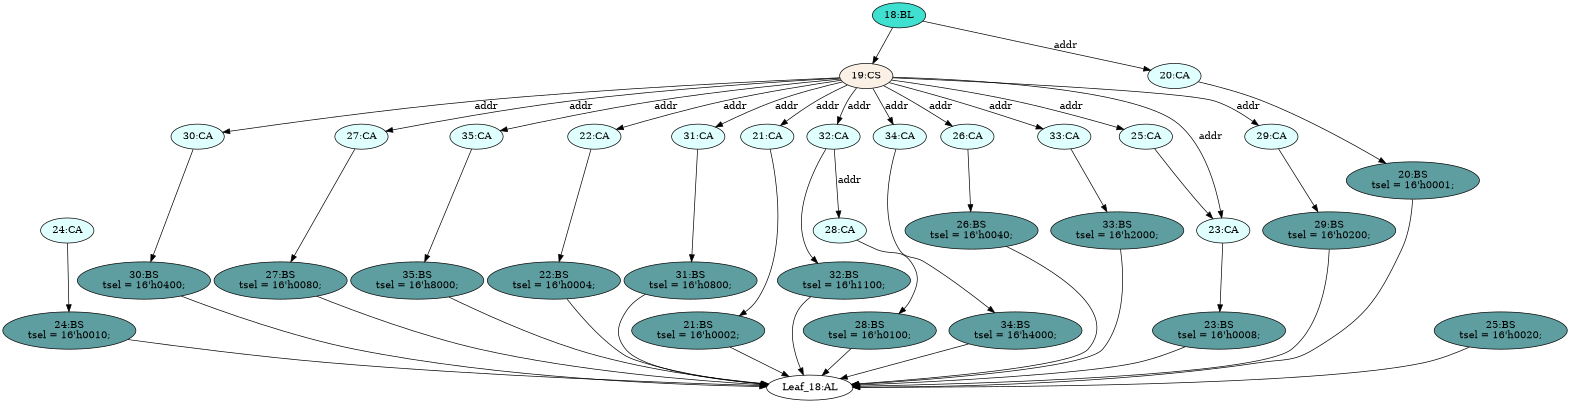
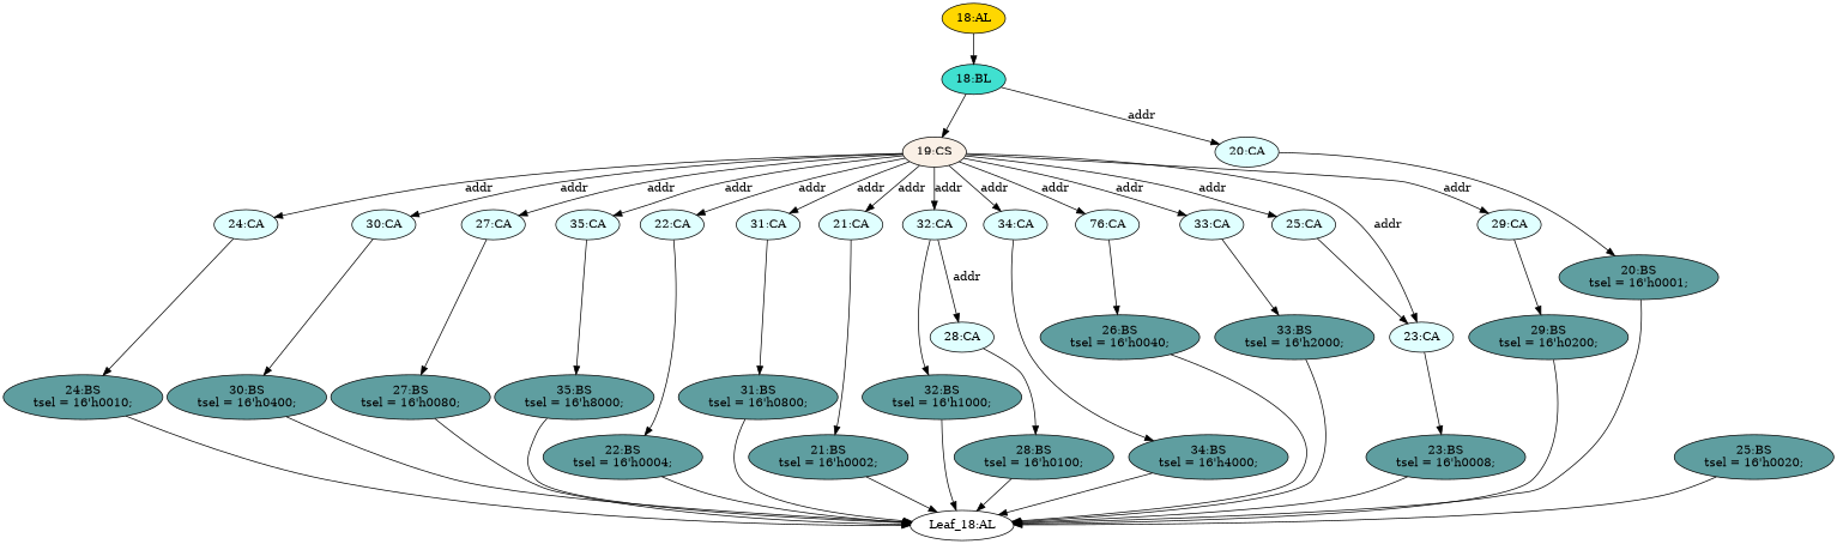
  strict digraph {
    node [fillcolor=lightcyan statements="[]" style=filled typ=Case]
    edge [cond="[]" lineno=None]
    n1 [ast="<pyverilog.vparser.ast.Case object at 0x7f03b04c3b90>" label="24:CA"]
    n2 [ast="<pyverilog.vparser.ast.BlockingSubstitution object at 0x7f03b04c3c90>" fillcolor=cadetblue label="24:BS\ntsel = 16'h0010;" statements="[<pyverilog.vparser.ast.BlockingSubstitution object at 0x7f03b04c3c90>]" typ=BlockingSubstitution]
    n3 [def_var="['tsel']" label="Leaf_18:AL" fillcolor="" statements="" style="" typ=""]
    n4 [ast="<pyverilog.vparser.ast.Case object at 0x7f03b04c3e10>" label="30:CA"]
    n5 [ast="<pyverilog.vparser.ast.BlockingSubstitution object at 0x7f03b04c3e90>" fillcolor=cadetblue label="30:BS\ntsel = 16'h0400;" statements="[<pyverilog.vparser.ast.BlockingSubstitution object at 0x7f03b04c3e90>]" typ=BlockingSubstitution]
    n6 [ast="<pyverilog.vparser.ast.BlockingSubstitution object at 0x7f03b04c3fd0>" fillcolor=cadetblue label="34:BS\ntsel = 16'h4000;" statements="[<pyverilog.vparser.ast.BlockingSubstitution object at 0x7f03b04c3fd0>]" typ=BlockingSubstitution]
-   n7 [ast="<pyverilog.vparser.ast.BlockingSubstitution object at 0x7f03b04d5190>" fillcolor=cadetblue label="32:BS\ntsel = 16'h1100;" statements="[<pyverilog.vparser.ast.BlockingSubstitution object at 0x7f03b04d5190>]" typ=BlockingSubstitution]
+   n7 [ast="<pyverilog.vparser.ast.BlockingSubstitution object at 0x7f03b04d5190>" fillcolor=cadetblue label="32:BS\ntsel = 16'h1000;" statements="[<pyverilog.vparser.ast.BlockingSubstitution object at 0x7f03b04d5190>]" typ=BlockingSubstitution]
    n8 [ast="<pyverilog.vparser.ast.Block object at 0x7f03b04d52d0>" fillcolor=turquoise label="18:BL" typ=Block]
    n9 [ast="<pyverilog.vparser.ast.CaseStatement object at 0x7f03b04d5310>" fillcolor=linen label="19:CS" typ=CaseStatement]
    n10 [ast="<pyverilog.vparser.ast.Case object at 0x7f03b04d53d0>" label="20:CA"]
    n11 [ast="<pyverilog.vparser.ast.Case object at 0x7f03b04d5ed0>" label="27:CA"]
    n12 [ast="<pyverilog.vparser.ast.Case object at 0x7f03b04a3a90>" label="35:CA"]
    n13 [ast="<pyverilog.vparser.ast.Case object at 0x7f03b04d5750>" label="22:CA"]
    n14 [ast="<pyverilog.vparser.ast.Case object at 0x7f03b04a3510>" label="31:CA"]
    n15 [ast="<pyverilog.vparser.ast.Case object at 0x7f03b04d5590>" label="21:CA"]
    n16 [ast="<pyverilog.vparser.ast.Case object at 0x7f03b04a3710>" label="32:CA"]
    n17 [ast="<pyverilog.vparser.ast.Case object at 0x7f03b04a39d0>" label="34:CA"]
-   n18 [ast="<pyverilog.vparser.ast.Case object at 0x7f03b04d5cd0>" label="26:CA"]
+   n18 [ast="<pyverilog.vparser.ast.Case object at 0x7f03b04d5cd0>" label="76:CA"]
    n19 [ast="<pyverilog.vparser.ast.Case object at 0x7f03b04a37d0>" label="33:CA"]
    n20 [ast="<pyverilog.vparser.ast.Case object at 0x7f03b04d5ad0>" label="25:CA"]
    n21 [ast="<pyverilog.vparser.ast.Case object at 0x7f03b04d5910>" label="23:CA"]
    n22 [ast="<pyverilog.vparser.ast.Case object at 0x7f03b04a3310>" label="29:CA"]
    n23 [ast="<pyverilog.vparser.ast.BlockingSubstitution object at 0x7f03b04d5f50>" fillcolor=cadetblue label="27:BS\ntsel = 16'h0080;" statements="[<pyverilog.vparser.ast.BlockingSubstitution object at 0x7f03b04d5f50>]" typ=BlockingSubstitution]
    n24 [ast="<pyverilog.vparser.ast.BlockingSubstitution object at 0x7f03b04a3b10>" fillcolor=cadetblue label="35:BS\ntsel = 16'h8000;" statements="[<pyverilog.vparser.ast.BlockingSubstitution object at 0x7f03b04a3b10>]" typ=BlockingSubstitution]
    n25 [ast="<pyverilog.vparser.ast.BlockingSubstitution object at 0x7f03b04d57d0>" fillcolor=cadetblue label="22:BS\ntsel = 16'h0004;" statements="[<pyverilog.vparser.ast.BlockingSubstitution object at 0x7f03b04d57d0>]" typ=BlockingSubstitution]
    n26 [ast="<pyverilog.vparser.ast.BlockingSubstitution object at 0x7f03b04a3590>" fillcolor=cadetblue label="31:BS\ntsel = 16'h0800;" statements="[<pyverilog.vparser.ast.BlockingSubstitution object at 0x7f03b04a3590>]" typ=BlockingSubstitution]
    n27 [ast="<pyverilog.vparser.ast.BlockingSubstitution object at 0x7f03b04d5610>" fillcolor=cadetblue label="21:BS\ntsel = 16'h0002;" statements="[<pyverilog.vparser.ast.BlockingSubstitution object at 0x7f03b04d5610>]" typ=BlockingSubstitution]
    n28 [ast="<pyverilog.vparser.ast.Case object at 0x7f03b04a3110>" label="28:CA"]
    n29 [ast="<pyverilog.vparser.ast.BlockingSubstitution object at 0x7f03b04d5450>" fillcolor=cadetblue label="20:BS\ntsel = 16'h0001;" statements="[<pyverilog.vparser.ast.BlockingSubstitution object at 0x7f03b04d5450>]" typ=BlockingSubstitution]
    n30 [ast="<pyverilog.vparser.ast.BlockingSubstitution object at 0x7f03b04d5d50>" fillcolor=cadetblue label="26:BS\ntsel = 16'h0040;" statements="[<pyverilog.vparser.ast.BlockingSubstitution object at 0x7f03b04d5d50>]" typ=BlockingSubstitution]
    n31 [ast="<pyverilog.vparser.ast.BlockingSubstitution object at 0x7f03b04a3850>" fillcolor=cadetblue label="33:BS\ntsel = 16'h2000;" statements="[<pyverilog.vparser.ast.BlockingSubstitution object at 0x7f03b04a3850>]" typ=BlockingSubstitution]
    n32 [ast="<pyverilog.vparser.ast.BlockingSubstitution object at 0x7f03b04d5990>" fillcolor=cadetblue label="23:BS\ntsel = 16'h0008;" statements="[<pyverilog.vparser.ast.BlockingSubstitution object at 0x7f03b04d5990>]" typ=BlockingSubstitution]
    n33 [ast="<pyverilog.vparser.ast.BlockingSubstitution object at 0x7f03b04a3390>" fillcolor=cadetblue label="29:BS\ntsel = 16'h0200;" statements="[<pyverilog.vparser.ast.BlockingSubstitution object at 0x7f03b04a3390>]" typ=BlockingSubstitution]
    n34 [ast="<pyverilog.vparser.ast.BlockingSubstitution object at 0x7f03b04a3190>" fillcolor=cadetblue label="28:BS\ntsel = 16'h0100;" statements="[<pyverilog.vparser.ast.BlockingSubstitution object at 0x7f03b04a3190>]" typ=BlockingSubstitution]
    n35 [ast="<pyverilog.vparser.ast.BlockingSubstitution object at 0x7f03b04d5b50>" fillcolor=cadetblue label="25:BS\ntsel = 16'h0020;" statements="[<pyverilog.vparser.ast.BlockingSubstitution object at 0x7f03b04d5b50>]" typ=BlockingSubstitution]
+   n36 [ast="<pyverilog.vparser.ast.Always object at 0x7f03b04a3cd0>" clk_sens=False fillcolor=gold label="18:AL" sens="['addr']" typ=Always use_var="['addr']"]
    n1 -> n2
    n2 -> n3
    n4 -> n5
    n5 -> n3
    n6 -> n3
    n7 -> n3
    n8 -> n9
    n8 -> n10 [cond="['addr']" label=addr lineno=19]
+   n9 -> n1 [cond="['addr']" label=addr lineno=19]
    n9 -> n4 [cond="['addr']" label=addr lineno=19]
    n9 -> n11 [cond="['addr']" label=addr lineno=19]
    n9 -> n12 [cond="['addr']" label=addr lineno=19]
    n9 -> n13 [cond="['addr']" label=addr lineno=19]
    n9 -> n14 [cond="['addr']" label=addr lineno=19]
    n9 -> n15 [cond="['addr']" label=addr lineno=19]
    n9 -> n16 [cond="['addr']" label=addr lineno=19]
    n9 -> n17 [cond="['addr']" label=addr lineno=19]
    n9 -> n18 [cond="['addr']" label=addr lineno=19]
    n9 -> n19 [cond="['addr']" label=addr lineno=19]
    n9 -> n20 [cond="['addr']" label=addr lineno=19]
    n9 -> n21 [cond="['addr']" label=addr lineno=19]
    n9 -> n22 [cond="['addr']" label=addr lineno=19]
    n10 -> n29
    n11 -> n23
    n12 -> n24
    n13 -> n25
    n14 -> n26
    n15 -> n27
    n16 -> n7
    n16 -> n28 [cond="['addr']" label=addr lineno=19]
    n17 -> n6
    n18 -> n30
    n19 -> n31
    n20 -> n21
    n21 -> n32
    n22 -> n33
    n23 -> n3
    n24 -> n3
    n25 -> n3
    n26 -> n3
    n27 -> n3
    n28 -> n34
    n29 -> n3
    n30 -> n3
    n31 -> n3
    n32 -> n3
    n33 -> n3
    n34 -> n3
    n35 -> n3
+   n36 -> n8
  }
